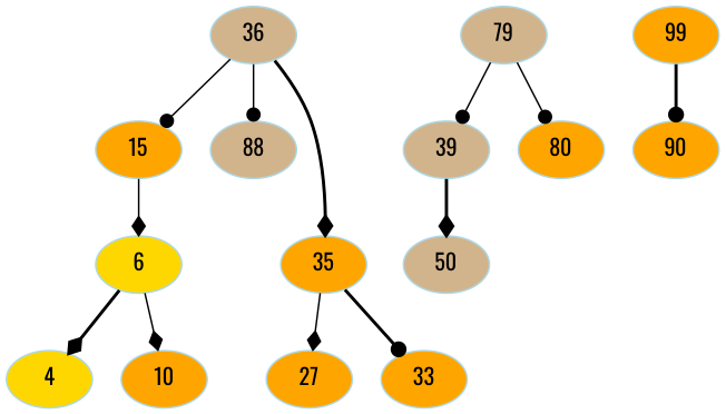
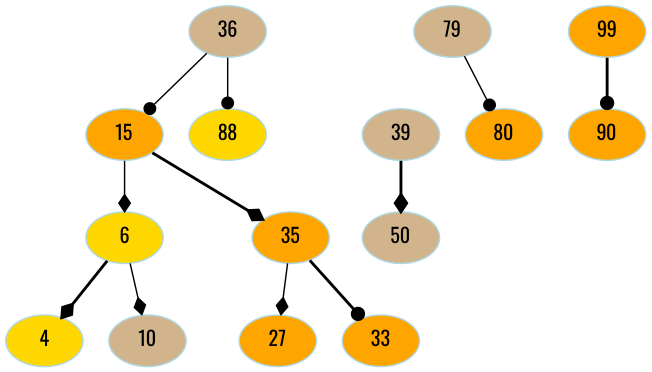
  digraph {
    fontname=Oswald
    node [color="#ADD8E6" fillcolor=orange fontname=Oswald style=filled]
    edge [arrowhead=dot fontname=Oswald style=solid]
    36 [fillcolor=tan]
    15
-   88 [fillcolor=tan]
+   88 [fillcolor=gold]
    6 [fillcolor=gold]
    n5 [label=35]
    4 [fillcolor=gold]
-   10
+   10 [fillcolor=tan]
    27
    33
    79 [fillcolor=tan]
    39 [fillcolor=tan]
    80
    99
    90
    50 [fillcolor=tan]
    36 -> 15
    36 -> 88
    15 -> 6 [arrowhead=diamond]
-   36 -> n5 [arrowhead=diamond style=bold]
+   15 -> n5 [arrowhead=diamond style=bold]
    6 -> 4 [arrowhead=diamond style=bold]
    6 -> 10 [arrowhead=diamond]
    n5 -> 27 [arrowhead=diamond]
    n5 -> 33 [style=bold]
-   79 -> 39
    79 -> 80
    39 -> 50 [arrowhead=diamond style=bold]
    99 -> 90 [style=bold]
  }
